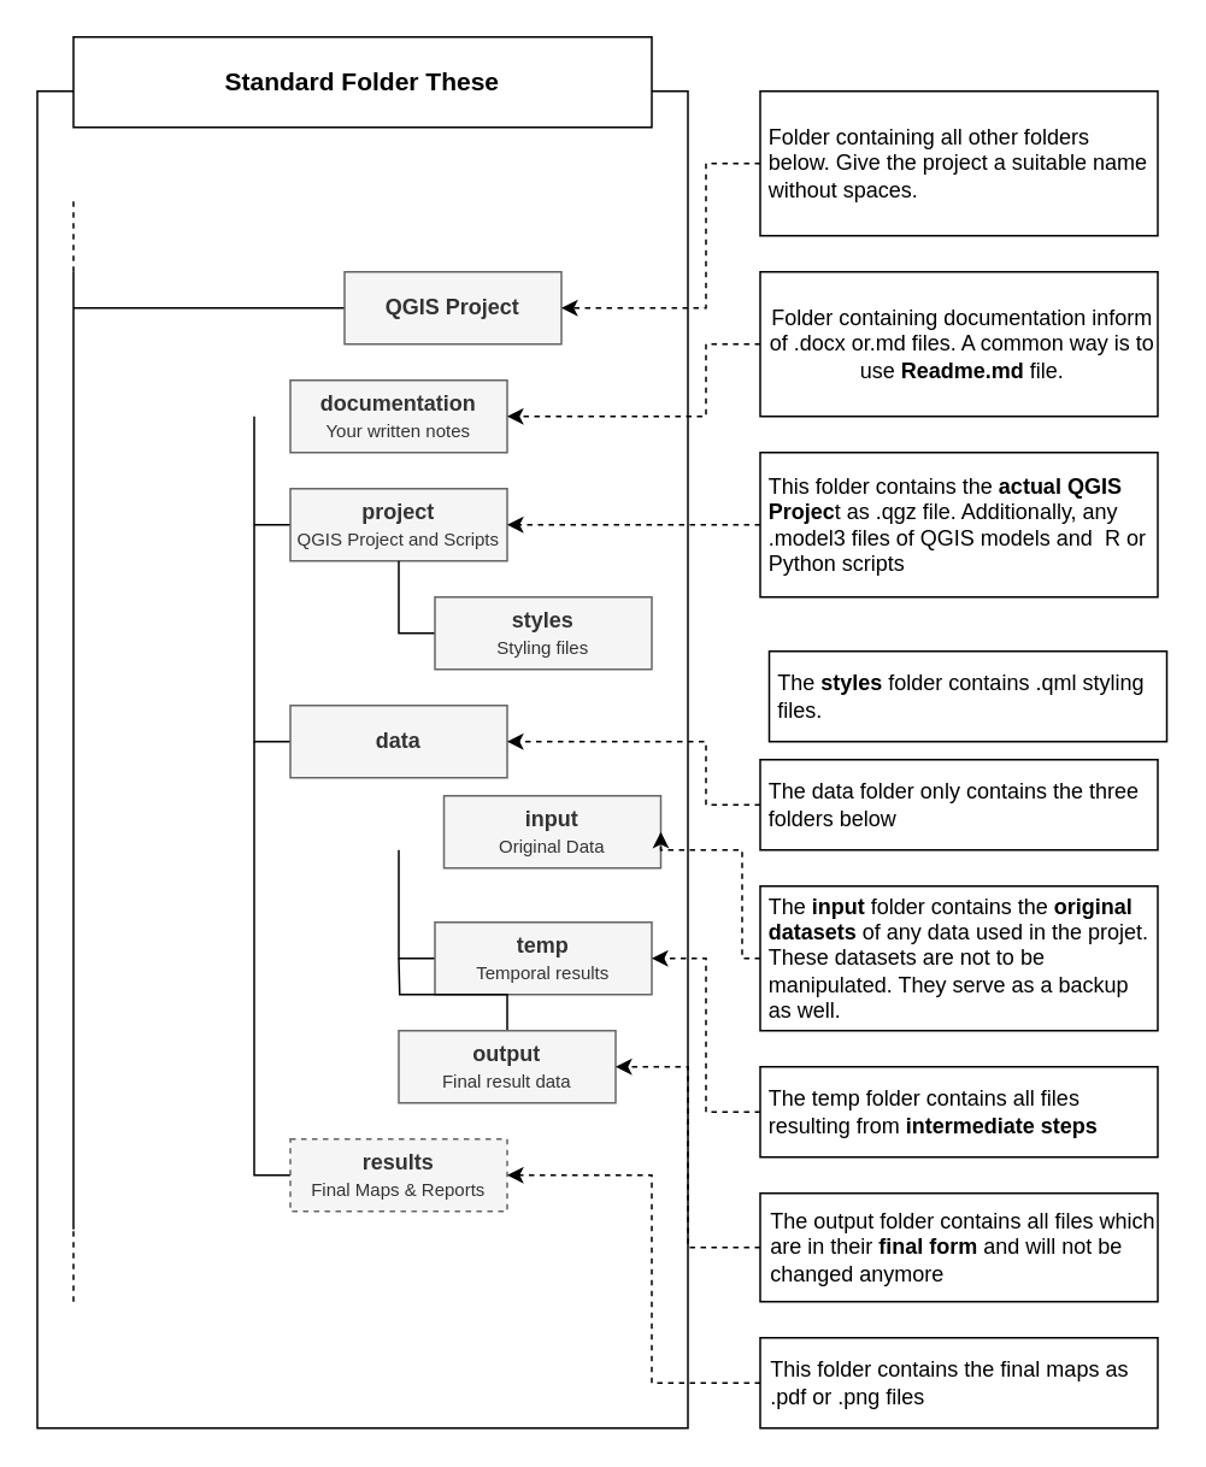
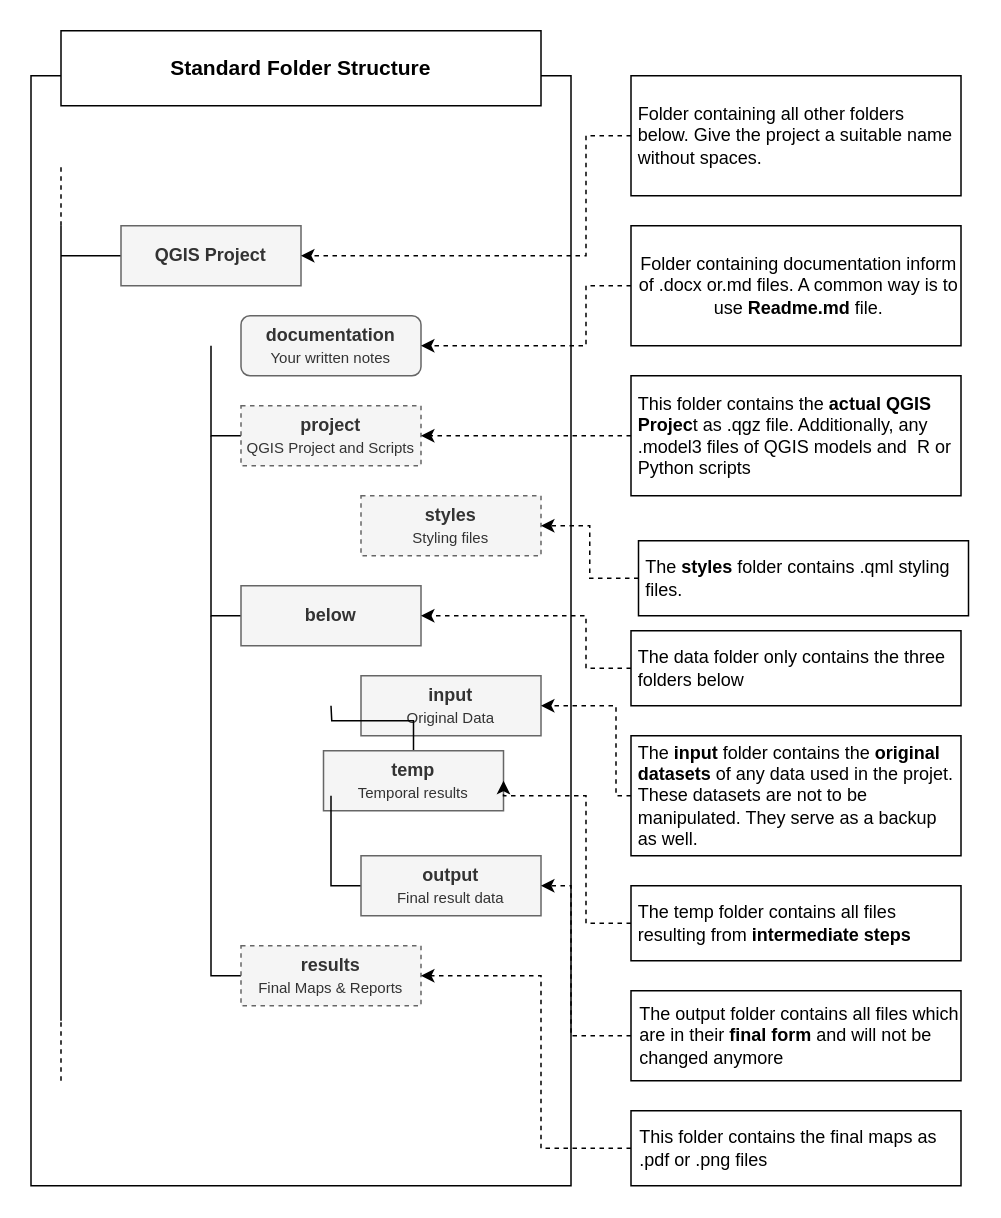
  <mxCell id="0" />
  <mxCell id="1" parent="0" />
  <mxCell id="2" value="" style="rounded=0;whiteSpace=wrap;html=1;" parent="1" vertex="1"><mxGeometry x="20" y="50" width="360" height="740" as="geometry" /></mxCell>
  <mxCell id="3" value="" style="endArrow=none;html=1;rounded=0;" parent="1" edge="1"><mxGeometry width="50" height="50" relative="1" as="geometry"><mxPoint x="40" y="680" as="sourcePoint" /><mxPoint x="40" y="150" as="targetPoint" /></mxGeometry></mxCell>
  <mxCell id="4" value="" style="endArrow=none;dashed=1;html=1;rounded=0;" parent="1" edge="1"><mxGeometry width="50" height="50" relative="1" as="geometry"><mxPoint x="40" y="150" as="sourcePoint" /><mxPoint x="40" y="110" as="targetPoint" /></mxGeometry></mxCell>
  <mxCell id="5" style="edgeStyle=orthogonalEdgeStyle;rounded=0;orthogonalLoop=1;jettySize=auto;html=1;endArrow=none;endFill=0;" parent="1" source="6" edge="1"><mxGeometry relative="1" as="geometry"><mxPoint x="40" y="170" as="targetPoint" /></mxGeometry></mxCell>
- <mxCell id="6" value="&lt;b&gt;QGIS Project&lt;/b&gt;" style="rounded=0;whiteSpace=wrap;html=1;fillColor=#f5f5f5;fontColor=#333333;strokeColor=#666666;fontStyle=0" parent="1" vertex="1"><mxGeometry x="190" y="150" width="120" height="40" as="geometry" /></mxCell>
- <mxCell id="7" value="&lt;font style=&quot;&quot;&gt;&lt;b&gt;documentation&lt;br&gt;&lt;/b&gt;&lt;font style=&quot;font-size: 10px;&quot;&gt;Your written notes&lt;/font&gt;&lt;/font&gt;" style="rounded=0;whiteSpace=wrap;html=1;fillColor=#f5f5f5;fontColor=#333333;strokeColor=#666666;fontStyle=0" parent="1" vertex="1"><mxGeometry x="160" y="210" width="120" height="40" as="geometry" /></mxCell>
+ <mxCell id="6" value="&lt;b&gt;QGIS Project&lt;/b&gt;" style="rounded=0;whiteSpace=wrap;html=1;fillColor=#f5f5f5;fontColor=#333333;strokeColor=#666666;fontStyle=0" parent="1" vertex="1"><mxGeometry x="80" y="150" width="120" height="40" as="geometry" /></mxCell>
+ <mxCell id="7" value="&lt;font style=&quot;&quot;&gt;&lt;b&gt;documentation&lt;br&gt;&lt;/b&gt;&lt;font style=&quot;font-size: 10px;&quot;&gt;Your written notes&lt;/font&gt;&lt;/font&gt;" style="whiteSpace=wrap;html=1;fillColor=#f5f5f5;fontColor=#333333;strokeColor=#666666;fontStyle=0;rounded=1;" parent="1" vertex="1"><mxGeometry x="160" y="210" width="120" height="40" as="geometry" /></mxCell>
  <mxCell id="8" style="edgeStyle=orthogonalEdgeStyle;rounded=0;orthogonalLoop=1;jettySize=auto;html=1;endArrow=none;endFill=0;" parent="1" source="9" edge="1"><mxGeometry relative="1" as="geometry"><mxPoint x="140" y="230" as="targetPoint" /></mxGeometry></mxCell>
- <mxCell id="9" value="&lt;font style=&quot;&quot;&gt;&lt;font style=&quot;&quot;&gt;&lt;b&gt;project&lt;br&gt;&lt;/b&gt;&lt;/font&gt;&lt;font style=&quot;font-size: 10px;&quot;&gt;QGIS Project and Scripts&lt;/font&gt;&lt;/font&gt;" style="rounded=0;whiteSpace=wrap;html=1;fillColor=#f5f5f5;fontColor=#333333;strokeColor=#666666;fontStyle=0" parent="1" vertex="1"><mxGeometry x="160" y="270" width="120" height="40" as="geometry" /></mxCell>
- <mxCell id="10" style="edgeStyle=orthogonalEdgeStyle;rounded=0;orthogonalLoop=1;jettySize=auto;html=1;entryX=0.5;entryY=1;entryDx=0;entryDy=0;exitX=0;exitY=0.5;exitDx=0;exitDy=0;endArrow=none;endFill=0;" parent="1" source="11" target="9" edge="1"><mxGeometry relative="1" as="geometry" /></mxCell>
- <mxCell id="11" value="&lt;font style=&quot;&quot;&gt;&lt;font style=&quot;&quot;&gt;&lt;b&gt;styles&lt;br&gt;&lt;/b&gt;&lt;/font&gt;&lt;span style=&quot;font-size: 10px;&quot;&gt;Styling files&lt;/span&gt;&lt;br&gt;&lt;/font&gt;" style="rounded=0;whiteSpace=wrap;html=1;fillColor=#f5f5f5;fontColor=#333333;strokeColor=#666666;fontStyle=0" parent="1" vertex="1"><mxGeometry x="240" y="330" width="120" height="40" as="geometry" /></mxCell>
+ <mxCell id="9" value="&lt;font style=&quot;&quot;&gt;&lt;font style=&quot;&quot;&gt;&lt;b&gt;project&lt;br&gt;&lt;/b&gt;&lt;/font&gt;&lt;font style=&quot;font-size: 10px;&quot;&gt;QGIS Project and Scripts&lt;/font&gt;&lt;/font&gt;" style="rounded=0;whiteSpace=wrap;html=1;fillColor=#f5f5f5;fontColor=#333333;strokeColor=#666666;fontStyle=0;dashed=1;" parent="1" vertex="1"><mxGeometry x="160" y="270" width="120" height="40" as="geometry" /></mxCell>
+ <mxCell id="11" value="&lt;font style=&quot;&quot;&gt;&lt;font style=&quot;&quot;&gt;&lt;b&gt;styles&lt;br&gt;&lt;/b&gt;&lt;/font&gt;&lt;span style=&quot;font-size: 10px;&quot;&gt;Styling files&lt;/span&gt;&lt;br&gt;&lt;/font&gt;" style="rounded=0;whiteSpace=wrap;html=1;fillColor=#f5f5f5;fontColor=#333333;strokeColor=#666666;fontStyle=0;dashed=1;" parent="1" vertex="1"><mxGeometry x="240" y="330" width="120" height="40" as="geometry" /></mxCell>
  <mxCell id="12" style="edgeStyle=orthogonalEdgeStyle;rounded=0;orthogonalLoop=1;jettySize=auto;html=1;endArrow=none;endFill=0;" parent="1" source="13" edge="1"><mxGeometry relative="1" as="geometry"><mxPoint x="140" y="290" as="targetPoint" /></mxGeometry></mxCell>
- <mxCell id="13" value="&lt;b&gt;data&lt;/b&gt;" style="rounded=0;whiteSpace=wrap;html=1;fillColor=#f5f5f5;fontColor=#333333;strokeColor=#666666;fontStyle=0" parent="1" vertex="1"><mxGeometry x="160" y="390" width="120" height="40" as="geometry" /></mxCell>
- <mxCell id="14" value="&lt;font style=&quot;&quot;&gt;&lt;font style=&quot;&quot;&gt;&lt;b&gt;input&lt;br&gt;&lt;/b&gt;&lt;/font&gt;&lt;span style=&quot;font-size: 10px;&quot;&gt;Original Data&lt;/span&gt;&lt;br&gt;&lt;/font&gt;" style="rounded=0;whiteSpace=wrap;html=1;fillColor=#f5f5f5;fontColor=#333333;strokeColor=#666666;fontStyle=0" parent="1" vertex="1"><mxGeometry x="245" y="440" width="120" height="40" as="geometry" /></mxCell>
+ <mxCell id="13" value="&lt;b&gt;below&lt;/b&gt;" style="rounded=0;whiteSpace=wrap;html=1;fillColor=#f5f5f5;fontColor=#333333;strokeColor=#666666;fontStyle=0" parent="1" vertex="1"><mxGeometry x="160" y="390" width="120" height="40" as="geometry" /></mxCell>
+ <mxCell id="14" value="&lt;font style=&quot;&quot;&gt;&lt;font style=&quot;&quot;&gt;&lt;b&gt;input&lt;br&gt;&lt;/b&gt;&lt;/font&gt;&lt;span style=&quot;font-size: 10px;&quot;&gt;Original Data&lt;/span&gt;&lt;br&gt;&lt;/font&gt;" style="rounded=0;whiteSpace=wrap;html=1;fillColor=#f5f5f5;fontColor=#333333;strokeColor=#666666;fontStyle=0" parent="1" vertex="1"><mxGeometry x="240" y="450" width="120" height="40" as="geometry" /></mxCell>
  <mxCell id="15" style="edgeStyle=orthogonalEdgeStyle;rounded=0;orthogonalLoop=1;jettySize=auto;html=1;endArrow=none;endFill=0;" parent="1" source="16" edge="1"><mxGeometry relative="1" as="geometry"><mxPoint x="220" y="470" as="targetPoint" /></mxGeometry></mxCell>
- <mxCell id="16" value="&lt;font style=&quot;&quot;&gt;&lt;b&gt;temp&lt;br&gt;&lt;/b&gt;&lt;span style=&quot;font-size: 10px;&quot;&gt;Temporal results&lt;/span&gt;&lt;br&gt;&lt;/font&gt;" style="rounded=0;whiteSpace=wrap;html=1;fillColor=#f5f5f5;fontColor=#333333;strokeColor=#666666;fontStyle=0" parent="1" vertex="1"><mxGeometry x="240" y="510" width="120" height="40" as="geometry" /></mxCell>
+ <mxCell id="16" value="&lt;font style=&quot;&quot;&gt;&lt;b&gt;temp&lt;br&gt;&lt;/b&gt;&lt;span style=&quot;font-size: 10px;&quot;&gt;Temporal results&lt;/span&gt;&lt;br&gt;&lt;/font&gt;" style="rounded=0;whiteSpace=wrap;html=1;fillColor=#f5f5f5;fontColor=#333333;strokeColor=#666666;fontStyle=0" parent="1" vertex="1"><mxGeometry x="215" y="500" width="120" height="40" as="geometry" /></mxCell>
  <mxCell id="17" style="edgeStyle=orthogonalEdgeStyle;rounded=0;orthogonalLoop=1;jettySize=auto;html=1;endArrow=none;endFill=0;" parent="1" source="18" edge="1"><mxGeometry relative="1" as="geometry"><mxPoint x="220" y="530" as="targetPoint" /></mxGeometry></mxCell>
- <mxCell id="18" value="&lt;font style=&quot;&quot;&gt;&lt;b&gt;output&lt;br&gt;&lt;/b&gt;&lt;span style=&quot;font-size: 10px;&quot;&gt;Final result data&lt;/span&gt;&lt;br&gt;&lt;/font&gt;" style="rounded=0;whiteSpace=wrap;html=1;fillColor=#f5f5f5;fontColor=#333333;strokeColor=#666666;fontStyle=0" parent="1" vertex="1"><mxGeometry x="220" y="570" width="120" height="40" as="geometry" /></mxCell>
+ <mxCell id="18" value="&lt;font style=&quot;&quot;&gt;&lt;b&gt;output&lt;br&gt;&lt;/b&gt;&lt;span style=&quot;font-size: 10px;&quot;&gt;Final result data&lt;/span&gt;&lt;br&gt;&lt;/font&gt;" style="rounded=0;whiteSpace=wrap;html=1;fillColor=#f5f5f5;fontColor=#333333;strokeColor=#666666;fontStyle=0" parent="1" vertex="1"><mxGeometry x="240" y="570" width="120" height="40" as="geometry" /></mxCell>
  <mxCell id="19" style="edgeStyle=orthogonalEdgeStyle;rounded=0;orthogonalLoop=1;jettySize=auto;html=1;endArrow=none;endFill=0;" parent="1" source="20" edge="1"><mxGeometry relative="1" as="geometry"><mxPoint x="140" y="410" as="targetPoint" /></mxGeometry></mxCell>
  <mxCell id="20" value="&lt;font style=&quot;&quot;&gt;&lt;font style=&quot;&quot;&gt;&lt;b&gt;results&lt;br&gt;&lt;/b&gt;&lt;/font&gt;&lt;span style=&quot;font-size: 10px;&quot;&gt;Final Maps &amp;amp; Reports&lt;/span&gt;&lt;br&gt;&lt;/font&gt;" style="rounded=0;whiteSpace=wrap;html=1;fillColor=#f5f5f5;fontColor=#333333;strokeColor=#666666;fontStyle=0;dashed=1;" parent="1" vertex="1"><mxGeometry x="160" y="630" width="120" height="40" as="geometry" /></mxCell>
- <mxCell id="21" value="&lt;p class=&quot;MsoNormal&quot;&gt;&lt;font size=&quot;1&quot; style=&quot;&quot;&gt;&lt;b style=&quot;font-size: 14px;&quot;&gt;Standard Folder These&lt;/b&gt;&lt;/font&gt;&lt;/p&gt;" style="rounded=0;whiteSpace=wrap;html=1;" parent="1" vertex="1"><mxGeometry x="40" y="20" width="320" height="50" as="geometry" /></mxCell>
+ <mxCell id="21" value="&lt;p class=&quot;MsoNormal&quot;&gt;&lt;font size=&quot;1&quot; style=&quot;&quot;&gt;&lt;b style=&quot;font-size: 14px;&quot;&gt;Standard Folder Structure&lt;/b&gt;&lt;/font&gt;&lt;/p&gt;" style="rounded=0;whiteSpace=wrap;html=1;" parent="1" vertex="1"><mxGeometry x="40" y="20" width="320" height="50" as="geometry" /></mxCell>
  <mxCell id="22" style="edgeStyle=orthogonalEdgeStyle;rounded=0;orthogonalLoop=1;jettySize=auto;html=1;entryX=1;entryY=0.5;entryDx=0;entryDy=0;dashed=1;" parent="1" source="23" target="6" edge="1"><mxGeometry relative="1" as="geometry"><Array as="points"><mxPoint x="390" y="90" /><mxPoint x="390" y="170" /></Array></mxGeometry></mxCell>
  <mxCell id="23" value="&lt;p style=&quot;text-align: left;&quot; class=&quot;MsoNormal&quot;&gt;Folder containing all other folders below. Give the project a suitable name without spaces.&lt;/p&gt;" style="rounded=0;whiteSpace=wrap;html=1;spacingLeft=4;" parent="1" vertex="1"><mxGeometry x="420" y="50" width="220" height="80" as="geometry" /></mxCell>
  <mxCell id="24" style="edgeStyle=orthogonalEdgeStyle;rounded=0;orthogonalLoop=1;jettySize=auto;html=1;entryX=1;entryY=0.5;entryDx=0;entryDy=0;dashed=1;" parent="1" source="25" target="7" edge="1"><mxGeometry relative="1" as="geometry"><Array as="points"><mxPoint x="390" y="190" /><mxPoint x="390" y="230" /></Array></mxGeometry></mxCell>
  <mxCell id="25" value="&lt;p class=&quot;MsoNormal&quot;&gt;Folder containing documentation inform of .docx or.md files. A common way is to use &lt;b&gt;Readme.md&lt;/b&gt; file.&lt;/p&gt;" style="rounded=0;whiteSpace=wrap;html=1;spacingLeft=4;" parent="1" vertex="1"><mxGeometry x="420" y="150" width="220" height="80" as="geometry" /></mxCell>
  <mxCell id="26" style="edgeStyle=orthogonalEdgeStyle;rounded=0;orthogonalLoop=1;jettySize=auto;html=1;entryX=1;entryY=0.5;entryDx=0;entryDy=0;dashed=1;" parent="1" source="27" target="9" edge="1"><mxGeometry relative="1" as="geometry" /></mxCell>
  <mxCell id="27" value="&lt;p style=&quot;text-align: left;&quot; class=&quot;MsoNormal&quot;&gt;This folder contains the &lt;b&gt;actual QGIS Projec&lt;/b&gt;t as .qgz file. Additionally, any .model3 files of QGIS models and&amp;nbsp; R or Python scripts&lt;br&gt;&lt;/p&gt;" style="rounded=0;whiteSpace=wrap;html=1;spacingLeft=4;" parent="1" vertex="1"><mxGeometry x="420" y="250" width="220" height="80" as="geometry" /></mxCell>
+ <mxCell id="28" style="edgeStyle=orthogonalEdgeStyle;rounded=0;orthogonalLoop=1;jettySize=auto;html=1;entryX=1;entryY=0.5;entryDx=0;entryDy=0;dashed=1;" parent="1" source="29" target="11" edge="1"><mxGeometry relative="1" as="geometry" /></mxCell>
  <mxCell id="29" value="&lt;p style=&quot;text-align: left;&quot; class=&quot;MsoNormal&quot;&gt;The &lt;b&gt;styles&lt;/b&gt; folder contains .qml styling files.&amp;nbsp;&lt;/p&gt;" style="rounded=0;whiteSpace=wrap;html=1;spacingLeft=4;" parent="1" vertex="1"><mxGeometry x="425" y="360" width="220" height="50" as="geometry" /></mxCell>
  <mxCell id="30" style="edgeStyle=orthogonalEdgeStyle;rounded=0;orthogonalLoop=1;jettySize=auto;html=1;entryX=1;entryY=0.5;entryDx=0;entryDy=0;dashed=1;" parent="1" source="31" target="13" edge="1"><mxGeometry relative="1" as="geometry"><Array as="points"><mxPoint x="390" y="445" /><mxPoint x="390" y="410" /></Array></mxGeometry></mxCell>
  <mxCell id="31" value="&lt;p style=&quot;text-align: left;&quot; class=&quot;MsoNormal&quot;&gt;The&lt;b&gt; &lt;/b&gt;data folder only contains the three folders below&lt;/p&gt;" style="rounded=0;whiteSpace=wrap;html=1;spacingLeft=4;" parent="1" vertex="1"><mxGeometry x="420" y="420" width="220" height="50" as="geometry" /></mxCell>
  <mxCell id="32" style="edgeStyle=orthogonalEdgeStyle;rounded=0;orthogonalLoop=1;jettySize=auto;html=1;entryX=1;entryY=0.5;entryDx=0;entryDy=0;dashed=1;" parent="1" source="33" target="14" edge="1"><mxGeometry relative="1" as="geometry"><Array as="points"><mxPoint x="410" y="530" /><mxPoint x="410" y="470" /></Array></mxGeometry></mxCell>
  <mxCell id="33" value="&lt;p style=&quot;text-align: left;&quot; class=&quot;MsoNormal&quot;&gt;The &lt;b&gt;input &lt;/b&gt;folder contains the &lt;b&gt;original datasets&lt;/b&gt; of any data used in the projet.&lt;br&gt;These datasets are not to be manipulated. They serve as a backup as well.&lt;/p&gt;" style="rounded=0;whiteSpace=wrap;html=1;spacingLeft=4;" parent="1" vertex="1"><mxGeometry x="420" y="490" width="220" height="80" as="geometry" /></mxCell>
  <mxCell id="34" style="edgeStyle=orthogonalEdgeStyle;rounded=0;orthogonalLoop=1;jettySize=auto;html=1;entryX=1;entryY=0.5;entryDx=0;entryDy=0;dashed=1;" parent="1" source="35" target="16" edge="1"><mxGeometry relative="1" as="geometry"><Array as="points"><mxPoint x="390" y="615" /><mxPoint x="390" y="530" /></Array></mxGeometry></mxCell>
  <mxCell id="35" value="&lt;p style=&quot;text-align: left;&quot; class=&quot;MsoNormal&quot;&gt;The temp folder contains all files resulting from &lt;b&gt;intermediate steps&lt;/b&gt;&lt;/p&gt;" style="rounded=0;whiteSpace=wrap;html=1;spacingLeft=4;" parent="1" vertex="1"><mxGeometry x="420" y="590" width="220" height="50" as="geometry" /></mxCell>
  <mxCell id="36" style="edgeStyle=orthogonalEdgeStyle;rounded=0;orthogonalLoop=1;jettySize=auto;html=1;entryX=1;entryY=0.5;entryDx=0;entryDy=0;dashed=1;" parent="1" source="37" target="18" edge="1"><mxGeometry relative="1" as="geometry"><Array as="points"><mxPoint x="380" y="690" /><mxPoint x="380" y="590" /></Array></mxGeometry></mxCell>
  <mxCell id="37" value="&lt;p style=&quot;&quot; class=&quot;MsoNormal&quot;&gt;The output folder contains all files which are in their &lt;b&gt;final form&lt;/b&gt; and will not be changed anymore&lt;br&gt;&lt;/p&gt;" style="rounded=0;whiteSpace=wrap;html=1;spacingLeft=4;align=left;" parent="1" vertex="1"><mxGeometry x="420" y="660" width="220" height="60" as="geometry" /></mxCell>
  <mxCell id="38" style="edgeStyle=orthogonalEdgeStyle;rounded=0;orthogonalLoop=1;jettySize=auto;html=1;entryX=1;entryY=0.5;entryDx=0;entryDy=0;dashed=1;" parent="1" source="39" target="20" edge="1"><mxGeometry relative="1" as="geometry"><Array as="points"><mxPoint x="360" y="765" /><mxPoint x="360" y="650" /></Array></mxGeometry></mxCell>
  <mxCell id="39" value="&lt;p class=&quot;MsoNormal&quot;&gt;This folder contains the final maps as .pdf or .png files&lt;/p&gt;" style="rounded=0;whiteSpace=wrap;html=1;spacingLeft=4;align=left;" parent="1" vertex="1"><mxGeometry x="420" y="740" width="220" height="50" as="geometry" /></mxCell>
  <mxCell id="40" value="" style="endArrow=none;dashed=1;html=1;rounded=0;" parent="1" edge="1"><mxGeometry width="50" height="50" relative="1" as="geometry"><mxPoint x="40" y="720" as="sourcePoint" /><mxPoint x="40" y="680" as="targetPoint" /></mxGeometry></mxCell>
